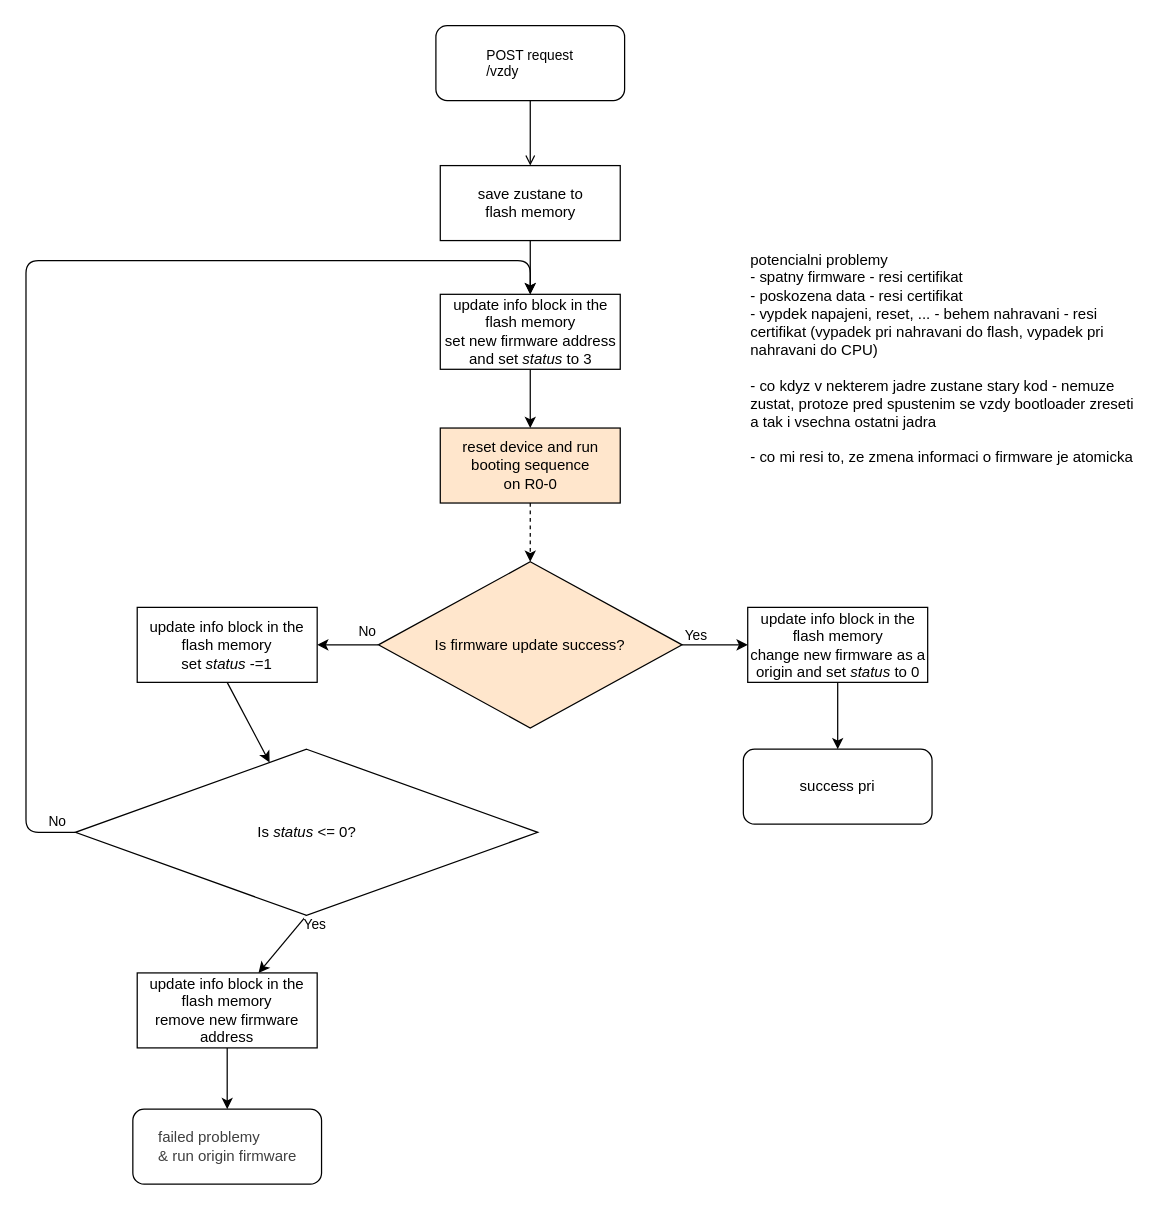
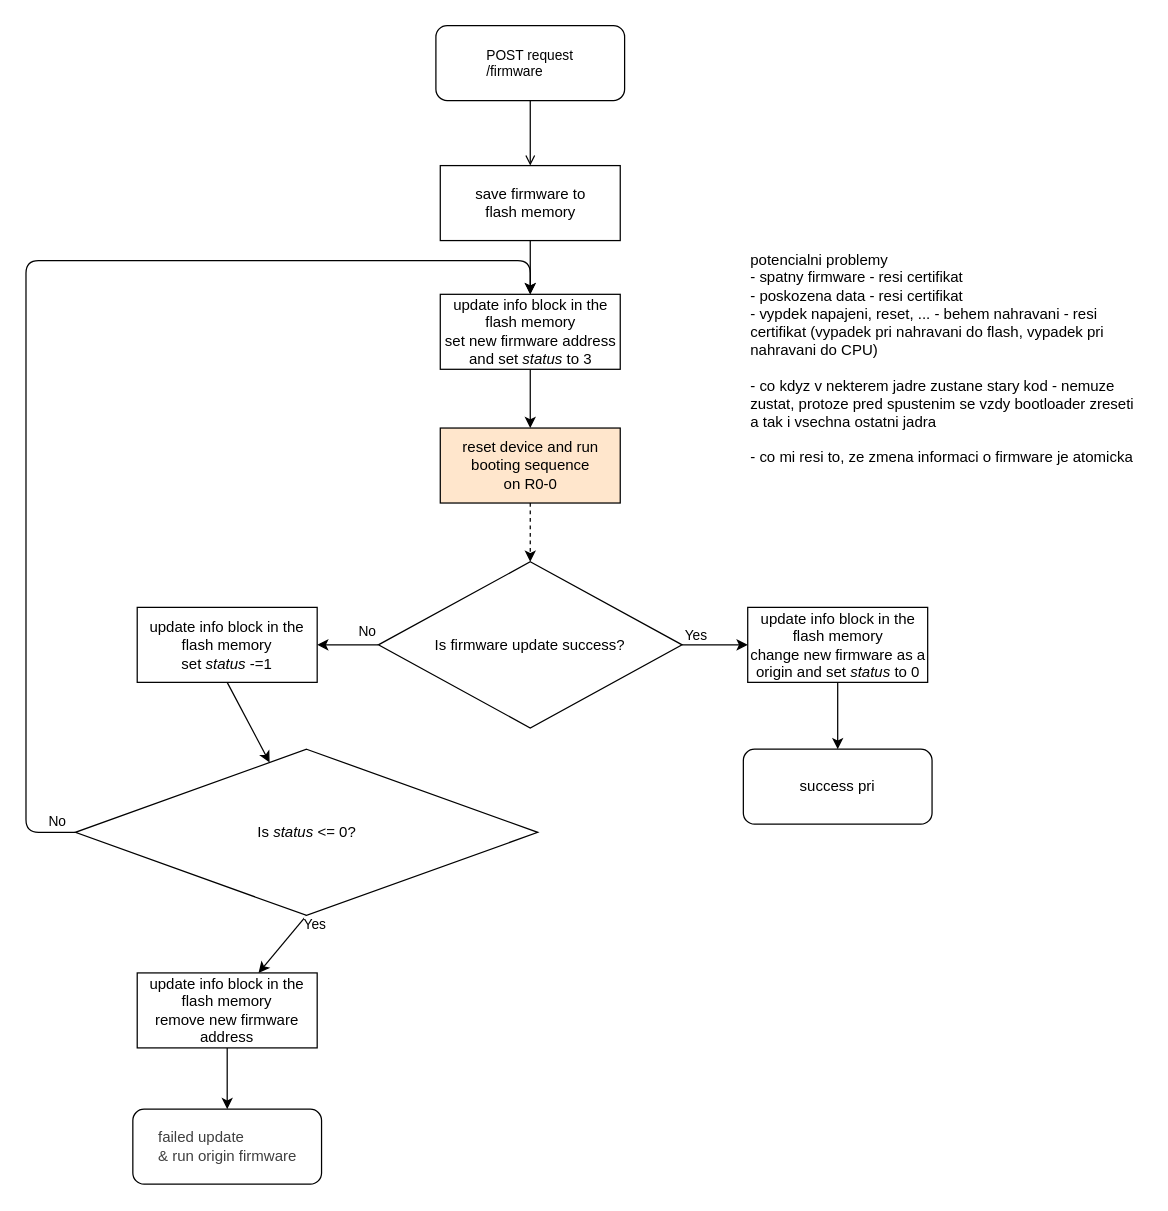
  <mxCell id="0" />
  <mxCell id="1" parent="0" />
  <mxCell id="2" style="edgeStyle=none;html=1;exitX=0.5;exitY=1;exitDx=0;exitDy=0;endArrow=open;" edge="1" parent="1" source="3" target="5"><mxGeometry relative="1" as="geometry" /></mxCell>
- <mxCell id="3" value="&lt;span style=&quot;color: rgb(0, 0, 0); font-size: 11px; text-align: left; text-wrap-mode: nowrap;&quot;&gt;POST request&lt;/span&gt;&lt;div style=&quot;font-size: 11px; text-align: left; text-wrap-mode: nowrap;&quot;&gt;/vzdy&lt;/div&gt;" style="rounded=1;whiteSpace=wrap;html=1;flipV=0;" parent="1" vertex="1"><mxGeometry x="348" y="20" width="151" height="60" as="geometry" /></mxCell>
+ <mxCell id="3" value="&lt;span style=&quot;color: rgb(0, 0, 0); font-size: 11px; text-align: left; text-wrap-mode: nowrap;&quot;&gt;POST request&lt;/span&gt;&lt;div style=&quot;font-size: 11px; text-align: left; text-wrap-mode: nowrap;&quot;&gt;/firmware&lt;/div&gt;" style="rounded=1;whiteSpace=wrap;html=1;flipV=0;" parent="1" vertex="1"><mxGeometry x="348" y="20" width="151" height="60" as="geometry" /></mxCell>
  <mxCell id="4" style="edgeStyle=none;html=1;exitX=0.5;exitY=1;exitDx=0;exitDy=0;" edge="1" parent="1" source="5" target="7"><mxGeometry relative="1" as="geometry" /></mxCell>
- <mxCell id="5" value="save zustane to&lt;br&gt;flash memory" style="rounded=0;whiteSpace=wrap;html=1;flipV=0;" vertex="1" parent="1"><mxGeometry x="351.5" y="132" width="144" height="60" as="geometry" /></mxCell>
+ <mxCell id="5" value="save firmware to&lt;br&gt;flash memory" style="rounded=0;whiteSpace=wrap;html=1;flipV=0;" vertex="1" parent="1"><mxGeometry x="351.5" y="132" width="144" height="60" as="geometry" /></mxCell>
  <mxCell id="6" style="edgeStyle=none;html=1;exitX=0.5;exitY=1;exitDx=0;exitDy=0;" edge="1" parent="1" source="7" target="9"><mxGeometry relative="1" as="geometry" /></mxCell>
  <mxCell id="7" value="update info block in the flash memory&lt;div&gt;set new firmware address and set&amp;nbsp;&lt;i&gt;status &lt;/i&gt;to 3&lt;/div&gt;" style="rounded=0;whiteSpace=wrap;html=1;flipV=0;" vertex="1" parent="1"><mxGeometry x="351.5" y="235" width="144" height="60" as="geometry" /></mxCell>
  <mxCell id="8" style="edgeStyle=none;html=1;exitX=0.5;exitY=1;exitDx=0;exitDy=0;dashed=1;" edge="1" parent="1" source="9" target="14"><mxGeometry relative="1" as="geometry" /></mxCell>
  <mxCell id="9" value="reset device and run booting sequence&lt;br&gt;on R0-0" style="rounded=0;whiteSpace=wrap;html=1;flipV=0;fillColor=#ffe6cc;" vertex="1" parent="1"><mxGeometry x="351.5" y="342" width="144" height="60" as="geometry" /></mxCell>
  <mxCell id="10" style="edgeStyle=none;html=1;exitX=1;exitY=0.5;exitDx=0;exitDy=0;" edge="1" parent="1" source="14" target="16"><mxGeometry relative="1" as="geometry" /></mxCell>
  <mxCell id="11" value="Yes" style="edgeLabel;html=1;align=center;verticalAlign=middle;resizable=0;points=[];" vertex="1" connectable="0" parent="10"><mxGeometry x="0.004" y="-2" relative="1" as="geometry"><mxPoint x="-16" y="-10" as="offset" /></mxGeometry></mxCell>
  <mxCell id="12" style="edgeStyle=none;html=1;exitX=0;exitY=0.5;exitDx=0;exitDy=0;" edge="1" parent="1" source="14" target="18"><mxGeometry relative="1" as="geometry" /></mxCell>
  <mxCell id="13" value="No" style="edgeLabel;html=1;align=center;verticalAlign=middle;resizable=0;points=[];" vertex="1" connectable="0" parent="12"><mxGeometry x="-0.437" y="2" relative="1" as="geometry"><mxPoint x="4" y="-13" as="offset" /></mxGeometry></mxCell>
- <mxCell id="14" value="Is firmware update success?" style="rhombus;whiteSpace=wrap;html=1;flipV=0;fillColor=#ffe6cc;" vertex="1" parent="1"><mxGeometry x="302" y="449" width="243" height="133" as="geometry" /></mxCell>
+ <mxCell id="14" value="Is firmware update success?" style="rhombus;whiteSpace=wrap;html=1;flipV=0;" vertex="1" parent="1"><mxGeometry x="302" y="449" width="243" height="133" as="geometry" /></mxCell>
  <mxCell id="15" style="edgeStyle=none;html=1;exitX=0.5;exitY=1;exitDx=0;exitDy=0;" edge="1" parent="1" source="16" target="26"><mxGeometry relative="1" as="geometry" /></mxCell>
  <mxCell id="16" value="update info block in the flash memory&lt;div&gt;change new firmware as a origin and set &lt;i&gt;status &lt;/i&gt;to 0&lt;/div&gt;" style="rounded=0;whiteSpace=wrap;html=1;" vertex="1" parent="1"><mxGeometry x="597.5" y="485.5" width="144" height="60" as="geometry" /></mxCell>
  <mxCell id="17" style="edgeStyle=none;html=1;exitX=0.5;exitY=1;exitDx=0;exitDy=0;" edge="1" parent="1" source="18" target="23"><mxGeometry relative="1" as="geometry" /></mxCell>
  <mxCell id="18" value="update info block in the flash memory&lt;div&gt;set &lt;i&gt;status &lt;/i&gt;-=1&lt;/div&gt;" style="rounded=0;whiteSpace=wrap;html=1;" vertex="1" parent="1"><mxGeometry x="109" y="485.5" width="144" height="60" as="geometry" /></mxCell>
  <mxCell id="19" style="edgeStyle=none;html=1;exitX=0.5;exitY=1;exitDx=0;exitDy=0;" edge="1" parent="1" source="23" target="25"><mxGeometry relative="1" as="geometry" /></mxCell>
  <mxCell id="20" value="Yes" style="edgeLabel;html=1;align=center;verticalAlign=middle;resizable=0;points=[];" vertex="1" connectable="0" parent="19"><mxGeometry x="-0.453" relative="1" as="geometry"><mxPoint x="16" y="-6" as="offset" /></mxGeometry></mxCell>
  <mxCell id="21" style="edgeStyle=orthogonalEdgeStyle;html=1;exitX=0;exitY=0.5;exitDx=0;exitDy=0;entryX=0.5;entryY=0;entryDx=0;entryDy=0;" edge="1" parent="1" source="23" target="7"><mxGeometry relative="1" as="geometry"><Array as="points"><mxPoint x="20" y="665" /><mxPoint x="20" y="208" /><mxPoint x="424" y="208" /></Array></mxGeometry></mxCell>
  <mxCell id="22" value="No" style="edgeLabel;html=1;align=center;verticalAlign=middle;resizable=0;points=[];" vertex="1" connectable="0" parent="21"><mxGeometry x="-0.949" y="-1" relative="1" as="geometry"><mxPoint x="9" y="-8" as="offset" /></mxGeometry></mxCell>
  <mxCell id="23" value="Is &lt;i&gt;status &lt;/i&gt;&amp;lt;= 0?" style="rhombus;whiteSpace=wrap;html=1;" vertex="1" parent="1"><mxGeometry x="59.5" y="599" width="370" height="133" as="geometry" /></mxCell>
  <mxCell id="24" style="edgeStyle=none;html=1;exitX=0.5;exitY=1;exitDx=0;exitDy=0;" edge="1" parent="1" source="25" target="27"><mxGeometry relative="1" as="geometry" /></mxCell>
  <mxCell id="25" value="update info block in the flash memory&lt;div&gt;remove new firmware address&lt;/div&gt;" style="rounded=0;whiteSpace=wrap;html=1;" vertex="1" parent="1"><mxGeometry x="109" y="778" width="144" height="60" as="geometry" /></mxCell>
  <mxCell id="26" value="&lt;div style=&quot;text-align: left;&quot;&gt;&lt;span style=&quot;background-color: transparent; text-wrap-mode: nowrap;&quot;&gt;&lt;font&gt;success pri&lt;/font&gt;&lt;/span&gt;&lt;/div&gt;" style="rounded=1;whiteSpace=wrap;html=1;" vertex="1" parent="1"><mxGeometry x="594" y="599" width="151" height="60" as="geometry" /></mxCell>
- <mxCell id="27" value="&lt;div style=&quot;text-align: left;&quot;&gt;&lt;font&gt;&lt;span style=&quot;color: rgb(63, 63, 63); text-wrap-mode: nowrap;&quot;&gt;failed problemy&lt;/span&gt;&lt;br style=&quot;color: rgb(63, 63, 63); text-wrap-mode: nowrap;&quot;&gt;&lt;span style=&quot;color: rgb(63, 63, 63); text-wrap-mode: nowrap;&quot;&gt;&amp;amp; run origin firmware&lt;/span&gt;&lt;/font&gt;&lt;/div&gt;" style="rounded=1;whiteSpace=wrap;html=1;" vertex="1" parent="1"><mxGeometry x="105.5" y="887" width="151" height="60" as="geometry" /></mxCell>
+ <mxCell id="27" value="&lt;div style=&quot;text-align: left;&quot;&gt;&lt;font&gt;&lt;span style=&quot;color: rgb(63, 63, 63); text-wrap-mode: nowrap;&quot;&gt;failed update&lt;/span&gt;&lt;br style=&quot;color: rgb(63, 63, 63); text-wrap-mode: nowrap;&quot;&gt;&lt;span style=&quot;color: rgb(63, 63, 63); text-wrap-mode: nowrap;&quot;&gt;&amp;amp; run origin firmware&lt;/span&gt;&lt;/font&gt;&lt;/div&gt;" style="rounded=1;whiteSpace=wrap;html=1;" vertex="1" parent="1"><mxGeometry x="105.5" y="887" width="151" height="60" as="geometry" /></mxCell>
  <mxCell id="28" value="potencialni problemy&lt;br&gt;- spatny firmware - resi certifikat&lt;br&gt;- poskozena data - resi certifikat&lt;br&gt;- vypdek napajeni, reset, ... - behem nahravani - resi certifikat (vypadek pri nahravani do flash, vypadek pri nahravani do CPU)&lt;div&gt;&lt;font color=&quot;#000000&quot;&gt;&lt;br&gt;&lt;/font&gt;&lt;/div&gt;&lt;div&gt;&lt;font color=&quot;#000000&quot;&gt;- co kdyz v nekterem jadre zustane stary kod - nemuze zustat, protoze pred spustenim se vzdy bootloader zreseti a tak i vsechna ostatni jadra&lt;br&gt;&lt;/font&gt;&lt;div&gt;&lt;br&gt;- co mi resi to, ze zmena informaci o firmware je atomicka&lt;/div&gt;&lt;/div&gt;" style="text;html=1;align=left;verticalAlign=top;whiteSpace=wrap;rounded=0;" vertex="1" parent="1"><mxGeometry x="597.5" y="194" width="314" height="103" as="geometry" /></mxCell>
